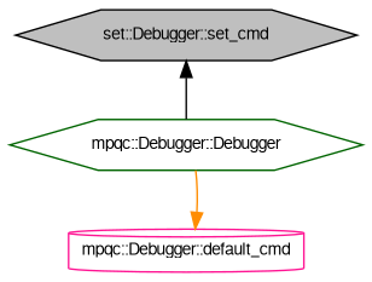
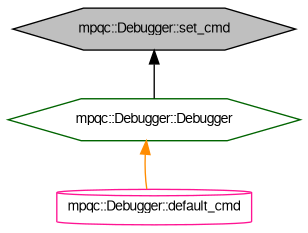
  digraph {
    rankdir=TB
    node [fillcolor=white fontname=FreeSans fontsize=10 shape=hexagon style=filled]
    edge [dir=back fontname=FreeSans fontsize=10 labelfontname=FreeSans labelfontsize=10 style=solid]
-   n1 [color=black fillcolor=grey75 fontcolor=black height=0.2 label="set::Debugger::set_cmd" width=0.4]
+   n1 [color=black fillcolor=grey75 fontcolor=black height=0.2 label="mpqc::Debugger::set_cmd" width=0.4]
    n2 [color=darkgreen height=0.2 label="mpqc::Debugger::Debugger" width=0.4]
    n3 [color=deeppink height=0.2 label="mpqc::Debugger::default_cmd" shape=cylinder width=0.4]
    n1 -> n2 [color=black]
-   n3 -> n2 [color=darkorange]
+   n2 -> n3 [color=darkorange]
  }
